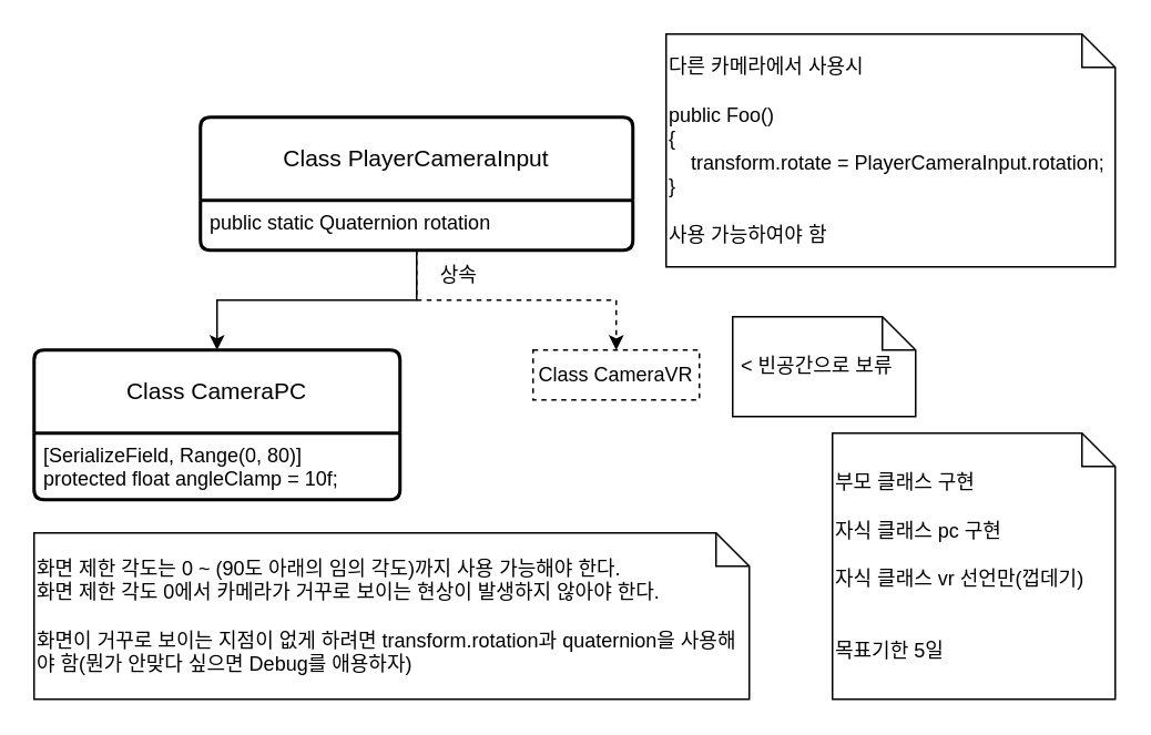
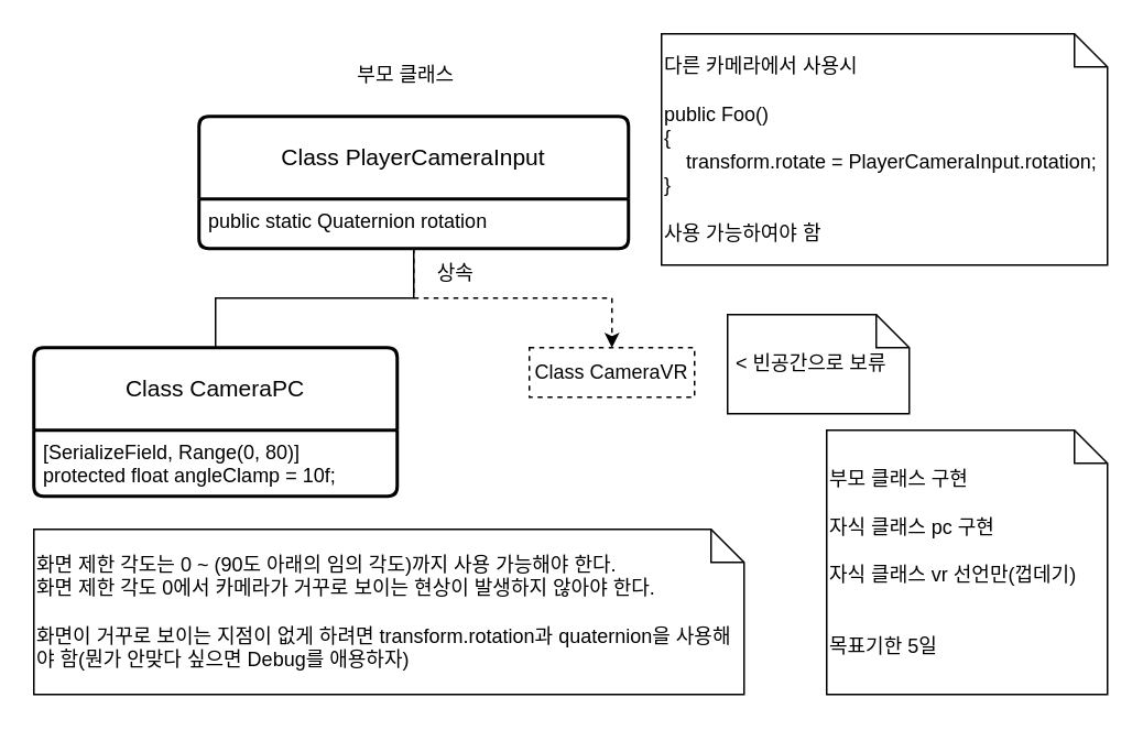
  <mxCell id="0" />
  <mxCell id="1" parent="0" />
  <mxCell id="2" value="Class PlayerCameraInput" style="swimlane;childLayout=stackLayout;horizontal=1;startSize=50;horizontalStack=0;rounded=1;fontSize=14;fontStyle=0;strokeWidth=2;resizeParent=0;resizeLast=1;shadow=0;dashed=0;align=center;arcSize=4;whiteSpace=wrap;html=1;" parent="1" vertex="1"><mxGeometry x="120" y="70" width="260" height="80" as="geometry" /></mxCell>
  <mxCell id="3" value="public static Quaternion rotation" style="align=left;strokeColor=none;fillColor=none;spacingLeft=4;fontSize=12;verticalAlign=top;resizable=0;rotatable=0;part=1;html=1;" parent="2" vertex="1"><mxGeometry y="50" width="260" height="30" as="geometry" /></mxCell>
- <mxCell id="4" style="edgeStyle=orthogonalEdgeStyle;rounded=0;orthogonalLoop=1;jettySize=auto;html=1;exitX=0.5;exitY=1;exitDx=0;exitDy=0;entryX=0.5;entryY=0;entryDx=0;entryDy=0;" parent="1" source="3" target="8" edge="1"><mxGeometry relative="1" as="geometry"><mxPoint x="190" y="210" as="targetPoint" /></mxGeometry></mxCell>
+ <mxCell id="4" style="edgeStyle=orthogonalEdgeStyle;rounded=0;orthogonalLoop=1;jettySize=auto;html=1;exitX=0.5;exitY=1;exitDx=0;exitDy=0;entryX=0.5;entryY=0;entryDx=0;entryDy=0;endArrow=none;" parent="1" source="3" target="8" edge="1"><mxGeometry relative="1" as="geometry"><mxPoint x="190" y="210" as="targetPoint" /></mxGeometry></mxCell>
  <mxCell id="5" value="Class CameraVR" style="whiteSpace=wrap;html=1;align=center;dashed=1;" parent="1" vertex="1"><mxGeometry x="320" y="210" width="100" height="30" as="geometry" /></mxCell>
  <mxCell id="6" style="edgeStyle=orthogonalEdgeStyle;rounded=0;orthogonalLoop=1;jettySize=auto;html=1;exitX=0.5;exitY=1;exitDx=0;exitDy=0;entryX=0.5;entryY=0;entryDx=0;entryDy=0;dashed=1;" parent="1" source="3" target="5" edge="1"><mxGeometry relative="1" as="geometry"><mxPoint x="200" y="200" as="targetPoint" /><mxPoint x="260" y="130" as="sourcePoint" /></mxGeometry></mxCell>
  <mxCell id="7" value="다른 카메라에서 사용시&lt;br&gt;&lt;br&gt;public Foo()&lt;br&gt;{&lt;br&gt;&amp;nbsp; &amp;nbsp; transform.rotate = PlayerCameraInput.rotation;&lt;br&gt;}&lt;br&gt;&lt;br&gt;사용 가능하여야 함" style="shape=note;size=20;whiteSpace=wrap;html=1;align=left;" parent="1" vertex="1"><mxGeometry x="400" y="20" width="270" height="140" as="geometry" /></mxCell>
  <mxCell id="8" value="Class CameraPC" style="swimlane;childLayout=stackLayout;horizontal=1;startSize=50;horizontalStack=0;rounded=1;fontSize=14;fontStyle=0;strokeWidth=2;resizeParent=0;resizeLast=1;shadow=0;dashed=0;align=center;arcSize=4;whiteSpace=wrap;html=1;" parent="1" vertex="1"><mxGeometry x="20" y="210" width="220" height="90" as="geometry" /></mxCell>
  <mxCell id="9" value="&lt;span style=&quot;background-color: initial;&quot;&gt;[SerializeField, Range(0, 80)]&lt;/span&gt;&lt;br&gt;&lt;div&gt;protected float angleClamp = 10f;&lt;/div&gt;" style="align=left;strokeColor=none;fillColor=none;spacingLeft=4;fontSize=12;verticalAlign=top;resizable=0;rotatable=0;part=1;html=1;" parent="8" vertex="1"><mxGeometry y="50" width="220" height="40" as="geometry" /></mxCell>
  <mxCell id="10" value="화면 제한 각도는 0 ~ (90도 아래의 임의 각도)까지 사용 가능해야 한다.&lt;br&gt;화면 제한 각도 0에서 카메라가 거꾸로 보이는 현상이 발생하지 않아야 한다.&lt;br&gt;&lt;br&gt;&lt;div&gt;화면이 거꾸로 보이는 지점이 없게 하려면 transform.rotation과 quaternion을 사용해야 함(&lt;span style=&quot;background-color: initial;&quot;&gt;뭔가 안맞다 싶으면 Debug를 애용하자)&lt;/span&gt;&lt;/div&gt;" style="shape=note;size=20;whiteSpace=wrap;html=1;align=left;" parent="1" vertex="1"><mxGeometry x="20" y="320" width="430" height="100" as="geometry" /></mxCell>
  <mxCell id="11" value="&lt;div style=&quot;&quot;&gt;&lt;span style=&quot;background-color: initial;&quot;&gt;&amp;nbsp;&amp;lt; 빈공간으로 보류&lt;/span&gt;&lt;/div&gt;" style="shape=note;size=20;whiteSpace=wrap;html=1;align=left;" parent="1" vertex="1"><mxGeometry x="440" y="190" width="110" height="60" as="geometry" /></mxCell>
  <mxCell id="12" value="부모 클래스 구현&lt;br&gt;&lt;br&gt;자식 클래스 pc 구현&lt;br&gt;&lt;br&gt;자식 클래스 vr 선언만(껍데기)&lt;br&gt;&lt;br&gt;&lt;br&gt;목표기한 5일" style="shape=note;size=20;whiteSpace=wrap;html=1;align=left;" parent="1" vertex="1"><mxGeometry x="500" y="260" width="170" height="160" as="geometry" /></mxCell>
  <mxCell id="13" value="상속" style="text;html=1;align=center;verticalAlign=middle;resizable=0;points=[];autosize=1;strokeColor=none;fillColor=none;" parent="1" vertex="1"><mxGeometry x="250" y="150" width="50" height="30" as="geometry" /></mxCell>
+ <mxCell id="14" value="부모 클래스" style="text;html=1;align=center;verticalAlign=middle;resizable=0;points=[];autosize=1;strokeColor=none;fillColor=none;" parent="1" vertex="1"><mxGeometry x="200" y="30" width="90" height="30" as="geometry" /></mxCell>
